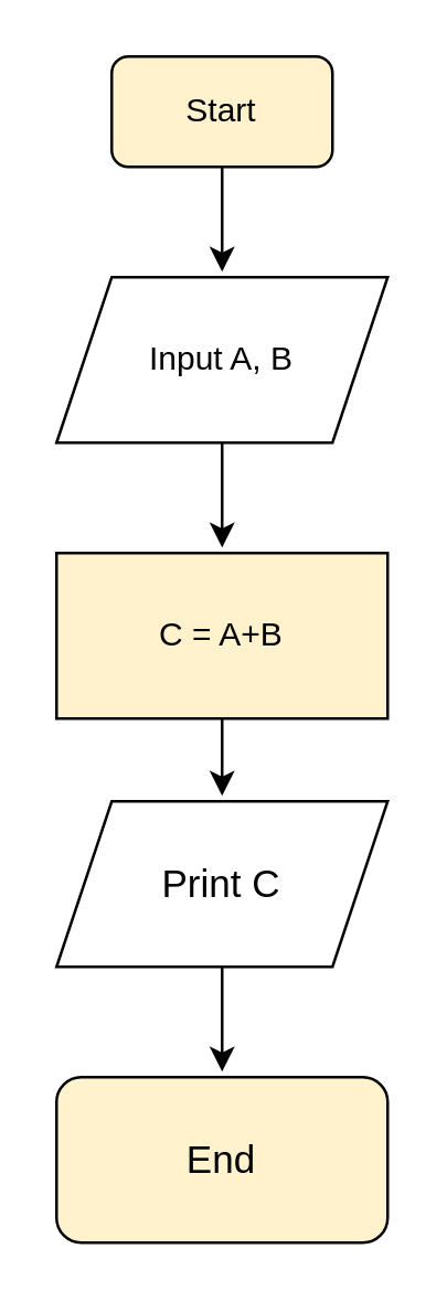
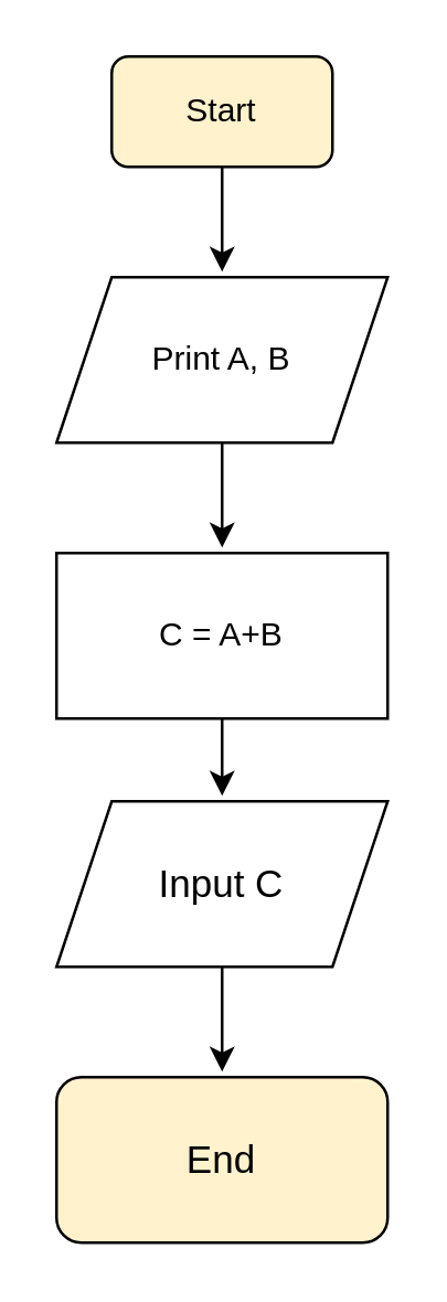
  <mxCell id="0" />
  <mxCell id="1" parent="0" />
  <mxCell id="2" style="edgeStyle=none;html=1;exitX=0.5;exitY=1;exitDx=0;exitDy=0;" edge="1" parent="1"><mxGeometry relative="1" as="geometry"><mxPoint x="80" y="98" as="targetPoint" /><mxPoint x="80" y="58" as="sourcePoint" /></mxGeometry></mxCell>
  <mxCell id="3" value="Start" style="rounded=1;whiteSpace=wrap;html=1;fillColor=#fff2cc;" vertex="1" parent="1"><mxGeometry x="40" y="20" width="80" height="40" as="geometry" /></mxCell>
  <mxCell id="4" value="" style="edgeStyle=none;html=1;fontSize=14;" edge="1" parent="1"><mxGeometry relative="1" as="geometry"><mxPoint x="80" y="158" as="sourcePoint" /><mxPoint x="80" y="198" as="targetPoint" /></mxGeometry></mxCell>
- <mxCell id="5" value="Input A, B" style="shape=parallelogram;perimeter=parallelogramPerimeter;whiteSpace=wrap;html=1;fixedSize=1;align=center;" vertex="1" parent="1"><mxGeometry x="20" y="100" width="120" height="60" as="geometry" /></mxCell>
+ <mxCell id="5" value="Print A, B" style="shape=parallelogram;perimeter=parallelogramPerimeter;whiteSpace=wrap;html=1;fixedSize=1;align=center;" vertex="1" parent="1"><mxGeometry x="20" y="100" width="120" height="60" as="geometry" /></mxCell>
  <mxCell id="6" style="edgeStyle=none;html=1;exitX=0.5;exitY=1;exitDx=0;exitDy=0;entryX=0.5;entryY=0;entryDx=0;entryDy=0;fontSize=14;" edge="1" parent="1"><mxGeometry relative="1" as="geometry"><mxPoint x="80" y="258" as="sourcePoint" /><mxPoint x="80" y="288" as="targetPoint" /></mxGeometry></mxCell>
- <mxCell id="7" value="C = A+B" style="whiteSpace=wrap;html=1;fillColor=#fff2cc;" vertex="1" parent="1"><mxGeometry x="20" y="200" width="120" height="60" as="geometry" /></mxCell>
+ <mxCell id="7" value="C = A+B" style="whiteSpace=wrap;html=1;" vertex="1" parent="1"><mxGeometry x="20" y="200" width="120" height="60" as="geometry" /></mxCell>
  <mxCell id="8" style="edgeStyle=none;html=1;exitX=0.5;exitY=1;exitDx=0;exitDy=0;entryX=0.5;entryY=0;entryDx=0;entryDy=0;fontSize=14;" edge="1" parent="1"><mxGeometry relative="1" as="geometry"><mxPoint x="80" y="348" as="sourcePoint" /><mxPoint x="80" y="388" as="targetPoint" /></mxGeometry></mxCell>
- <mxCell id="9" value="Print C" style="shape=parallelogram;perimeter=parallelogramPerimeter;whiteSpace=wrap;html=1;fixedSize=1;fontSize=14;" vertex="1" parent="1"><mxGeometry x="20" y="290" width="120" height="60" as="geometry" /></mxCell>
+ <mxCell id="9" value="Input C" style="shape=parallelogram;perimeter=parallelogramPerimeter;whiteSpace=wrap;html=1;fixedSize=1;fontSize=14;" vertex="1" parent="1"><mxGeometry x="20" y="290" width="120" height="60" as="geometry" /></mxCell>
  <mxCell id="10" value="End" style="rounded=1;whiteSpace=wrap;html=1;fontSize=14;fillColor=#fff2cc;" vertex="1" parent="1"><mxGeometry x="20" y="390" width="120" height="60" as="geometry" /></mxCell>
